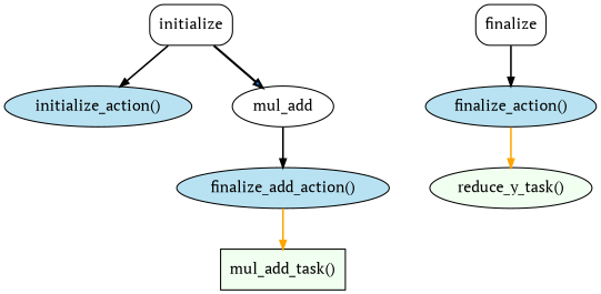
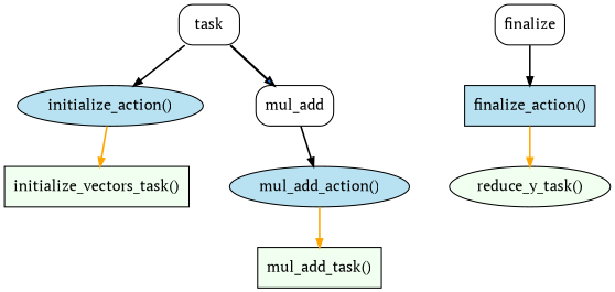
  digraph {
    fontname="PT Serif"
    nodesep=.5
    node [color=black fillcolor=lightgrey fontcolor=black fontname="PT Serif" shape=box style=filled]
    edge [arrowhead=normal arrowsize=0.75 arrowtail=normal color=black dir=forward fillcolor=black fontcolor=black fontname="PT Serif" headport=c penwidth=1.5 tailport=c]
-   n1 [label=initialize style=rounded]
+   n1 [label=task style=rounded]
    n2 [fillcolor="#b8e2f2" label="initialize_action()" shape=ellipse]
-   n3 [label=mul_add shape=ellipse style=rounded]
-   n5 [fillcolor="#b8e2f2" label="finalize_add_action()" shape=ellipse]
+   n3 [label=mul_add style=rounded]
+   n4 [fillcolor="#f0fff0" label="initialize_vectors_task()"]
+   n5 [fillcolor="#b8e2f2" label="mul_add_action()" shape=ellipse]
    n6 [fillcolor="#f0fff0" label="mul_add_task()"]
    n7 [label=finalize style=rounded]
-   n8 [fillcolor="#b8e2f2" label="finalize_action()" shape=ellipse]
+   n8 [fillcolor="#b8e2f2" label="finalize_action()"]
    n9 [fillcolor="#f0fff0" label="reduce_y_task()" shape=ellipse]
    n1 -> n2
    n1 -> n3 [fillcolor="#1d76db" style=bold penwidth=""]
+   n2 -> n4 [color=orange fillcolor=orange style=bold]
    n3 -> n5
    n5 -> n6 [color=orange fillcolor=orange style=solid]
    n7 -> n8
    n8 -> n9 [color=orange fillcolor=orange style=bold]
  }
